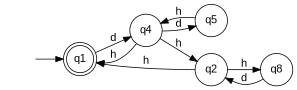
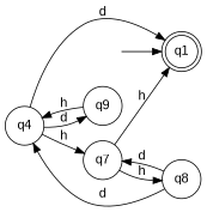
  digraph {
    fontname="Liberation Sans"
    rankdir=LR
    node [fontname="Liberation Sans" margin=0.1 shape=circle]
    edge [fontname="Liberation Sans"]
    q1 [margin=0 shape=doublecircle]
    q4
-   q2
+   q2 [label=q7]
    n4 [label=q8]
-   q5
+   q5 [label=q9]
    " " [color=white width=0]
-   q1 -> q4 [label=d]
-   q4 -> q1 [label=h]
+   n4 -> q4 [label=d]
+   q4 -> q1 [label=d]
    q4 -> q2 [label=h]
    q4 -> q5 [label=d]
    q2 -> q1 [label=h]
    q2 -> n4 [label=h]
    n4 -> q2 [label=d]
    q5 -> q4 [label=h]
    " " -> q1
  }
